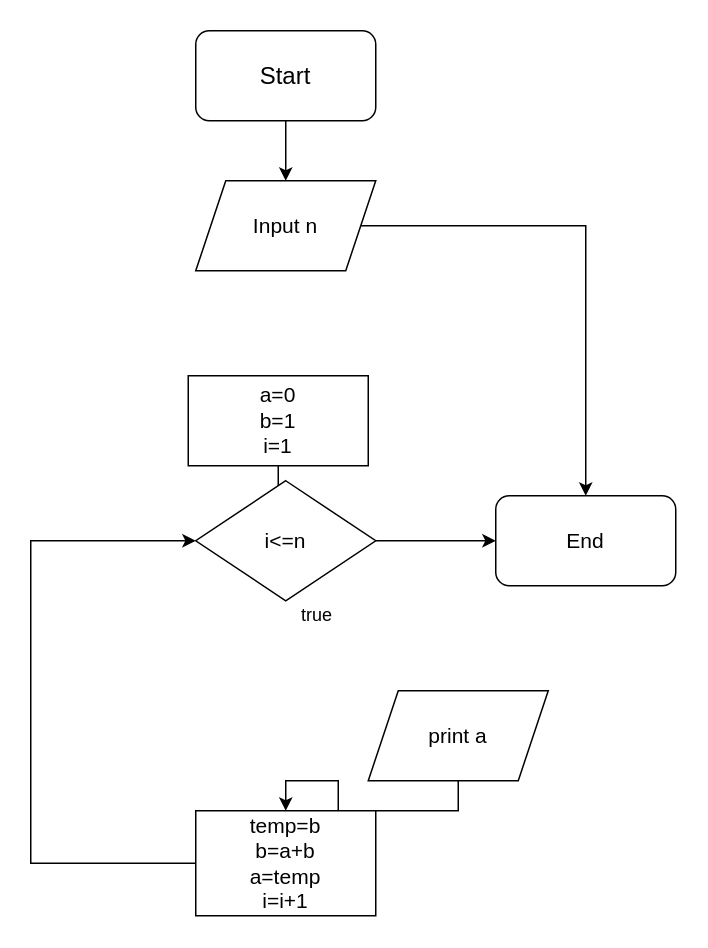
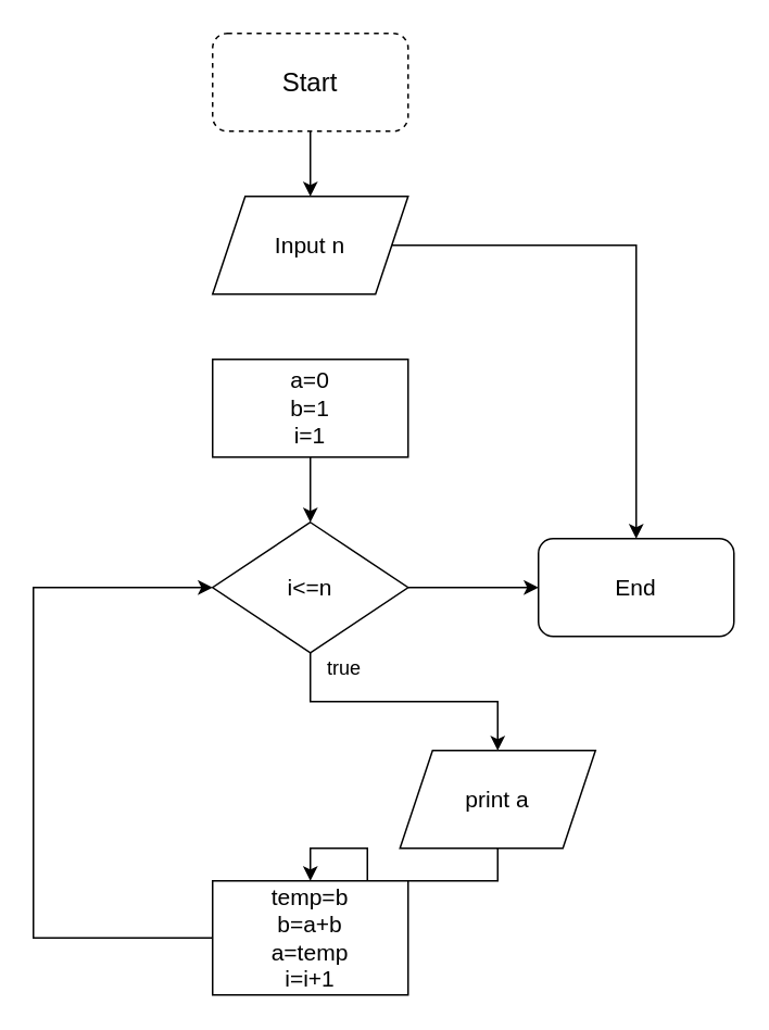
  <mxCell id="0" />
  <mxCell id="1" parent="0" />
  <mxCell id="2" value="" style="edgeStyle=orthogonalEdgeStyle;rounded=0;orthogonalLoop=1;jettySize=auto;html=1;fontSize=14;" parent="1" source="3" target="5" edge="1"><mxGeometry relative="1" as="geometry" /></mxCell>
- <mxCell id="3" value="&lt;font size=&quot;3&quot;&gt;Start&lt;/font&gt;" style="rounded=1;whiteSpace=wrap;html=1;" parent="1" vertex="1"><mxGeometry x="130" y="20" width="120" height="60" as="geometry" /></mxCell>
+ <mxCell id="3" value="&lt;font size=&quot;3&quot;&gt;Start&lt;/font&gt;" style="rounded=1;whiteSpace=wrap;html=1;dashed=1;" parent="1" vertex="1"><mxGeometry x="130" y="20" width="120" height="60" as="geometry" /></mxCell>
  <mxCell id="4" value="" style="edgeStyle=orthogonalEdgeStyle;rounded=0;orthogonalLoop=1;jettySize=auto;html=1;fontSize=14;" parent="1" source="5" target="15" edge="1"><mxGeometry relative="1" as="geometry" /></mxCell>
  <mxCell id="5" value="Input n" style="shape=parallelogram;perimeter=parallelogramPerimeter;whiteSpace=wrap;html=1;fixedSize=1;fontSize=14;" parent="1" vertex="1"><mxGeometry x="130" y="120" width="120" height="60" as="geometry" /></mxCell>
  <mxCell id="6" value="" style="edgeStyle=orthogonalEdgeStyle;rounded=0;orthogonalLoop=1;jettySize=auto;html=1;fontSize=14;" parent="1" source="7" target="10" edge="1"><mxGeometry relative="1" as="geometry" /></mxCell>
- <mxCell id="7" value="a=0&lt;br&gt;b=1&lt;br&gt;i=1" style="rounded=0;whiteSpace=wrap;html=1;fontSize=14;" parent="1" vertex="1"><mxGeometry x="125" y="250" width="120" height="60" as="geometry" /></mxCell>
+ <mxCell id="7" value="a=0&lt;br&gt;b=1&lt;br&gt;i=1" style="rounded=0;whiteSpace=wrap;html=1;fontSize=14;" parent="1" vertex="1"><mxGeometry x="130" y="220" width="120" height="60" as="geometry" /></mxCell>
  <mxCell id="8" value="" style="edgeStyle=orthogonalEdgeStyle;rounded=0;orthogonalLoop=1;jettySize=auto;html=1;fontSize=14;" parent="1" source="10" edge="1"><mxGeometry relative="1" as="geometry"><mxPoint x="330" y="360" as="targetPoint" /></mxGeometry></mxCell>
+ <mxCell id="9" value="" style="edgeStyle=orthogonalEdgeStyle;rounded=0;orthogonalLoop=1;jettySize=auto;html=1;fontSize=14;" parent="1" source="10" target="12" edge="1"><mxGeometry relative="1" as="geometry" /></mxCell>
  <mxCell id="10" value="i&amp;lt;=n" style="rhombus;whiteSpace=wrap;html=1;fontSize=14;" parent="1" vertex="1"><mxGeometry x="130" y="320" width="120" height="80" as="geometry" /></mxCell>
  <mxCell id="11" value="" style="edgeStyle=orthogonalEdgeStyle;rounded=0;orthogonalLoop=1;jettySize=auto;html=1;fontSize=14;" parent="1" source="12" target="14" edge="1"><mxGeometry relative="1" as="geometry" /></mxCell>
  <mxCell id="12" value="print a" style="shape=parallelogram;perimeter=parallelogramPerimeter;whiteSpace=wrap;html=1;fixedSize=1;fontSize=14;" parent="1" vertex="1"><mxGeometry x="245" y="460" width="120" height="60" as="geometry" /></mxCell>
  <mxCell id="13" value="" style="edgeStyle=orthogonalEdgeStyle;rounded=0;orthogonalLoop=1;jettySize=auto;html=1;fontSize=14;entryX=0;entryY=0.5;entryDx=0;entryDy=0;" parent="1" source="14" target="10" edge="1"><mxGeometry relative="1" as="geometry"><mxPoint x="120" y="320" as="targetPoint" /><Array as="points"><mxPoint x="20" y="575" /><mxPoint x="20" y="360" /></Array></mxGeometry></mxCell>
  <mxCell id="14" value="temp=b&lt;br&gt;b=a+b&lt;br&gt;a=temp&lt;br&gt;i=i+1" style="rounded=0;whiteSpace=wrap;html=1;fontSize=14;" parent="1" vertex="1"><mxGeometry x="130" y="540" width="120" height="70" as="geometry" /></mxCell>
  <mxCell id="15" value="End" style="rounded=1;whiteSpace=wrap;html=1;fontSize=14;" parent="1" vertex="1"><mxGeometry x="330" y="330" width="120" height="60" as="geometry" /></mxCell>
  <mxCell id="16" value="true" style="text;html=1;strokeColor=none;fillColor=none;align=center;verticalAlign=middle;whiteSpace=wrap;rounded=0;" vertex="1" parent="1"><mxGeometry x="181" y="395" width="60" height="30" as="geometry" /></mxCell>
